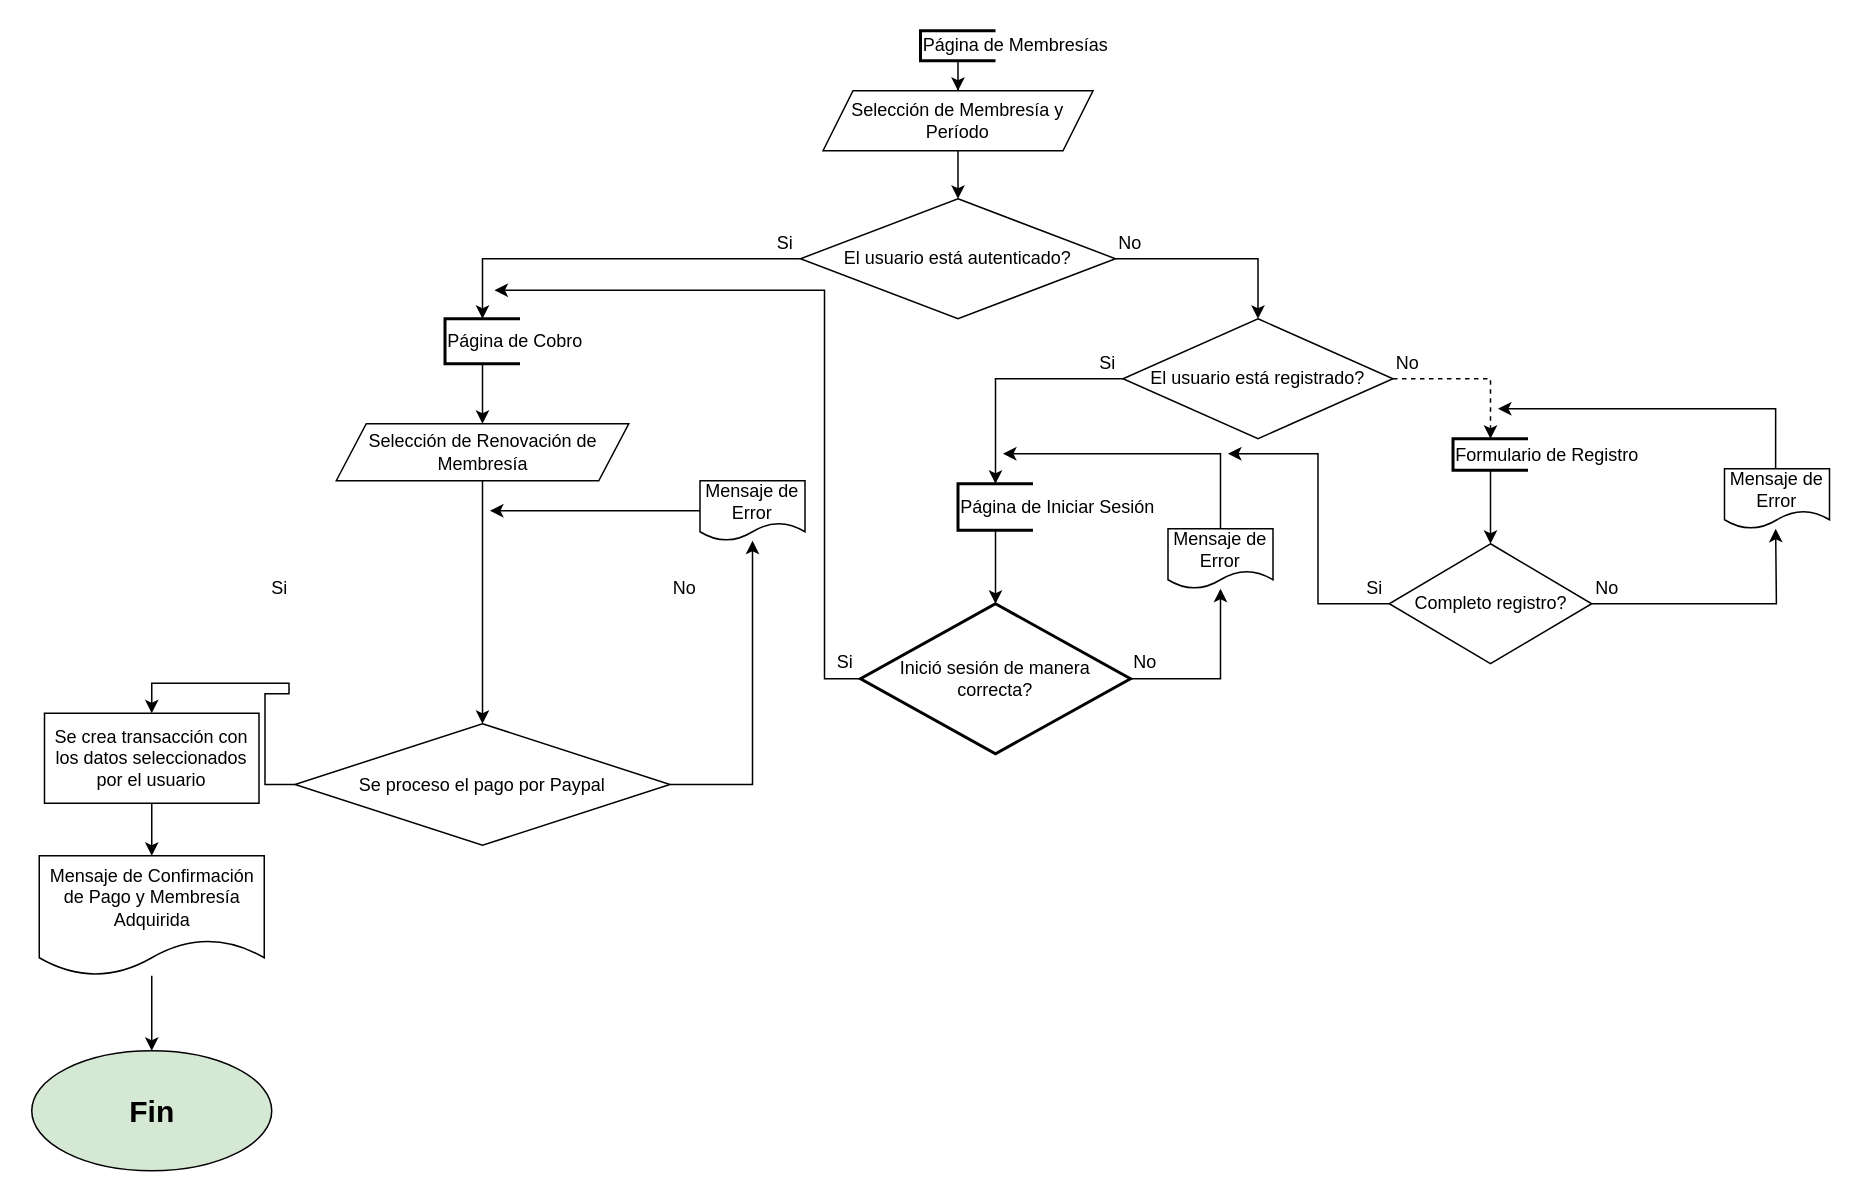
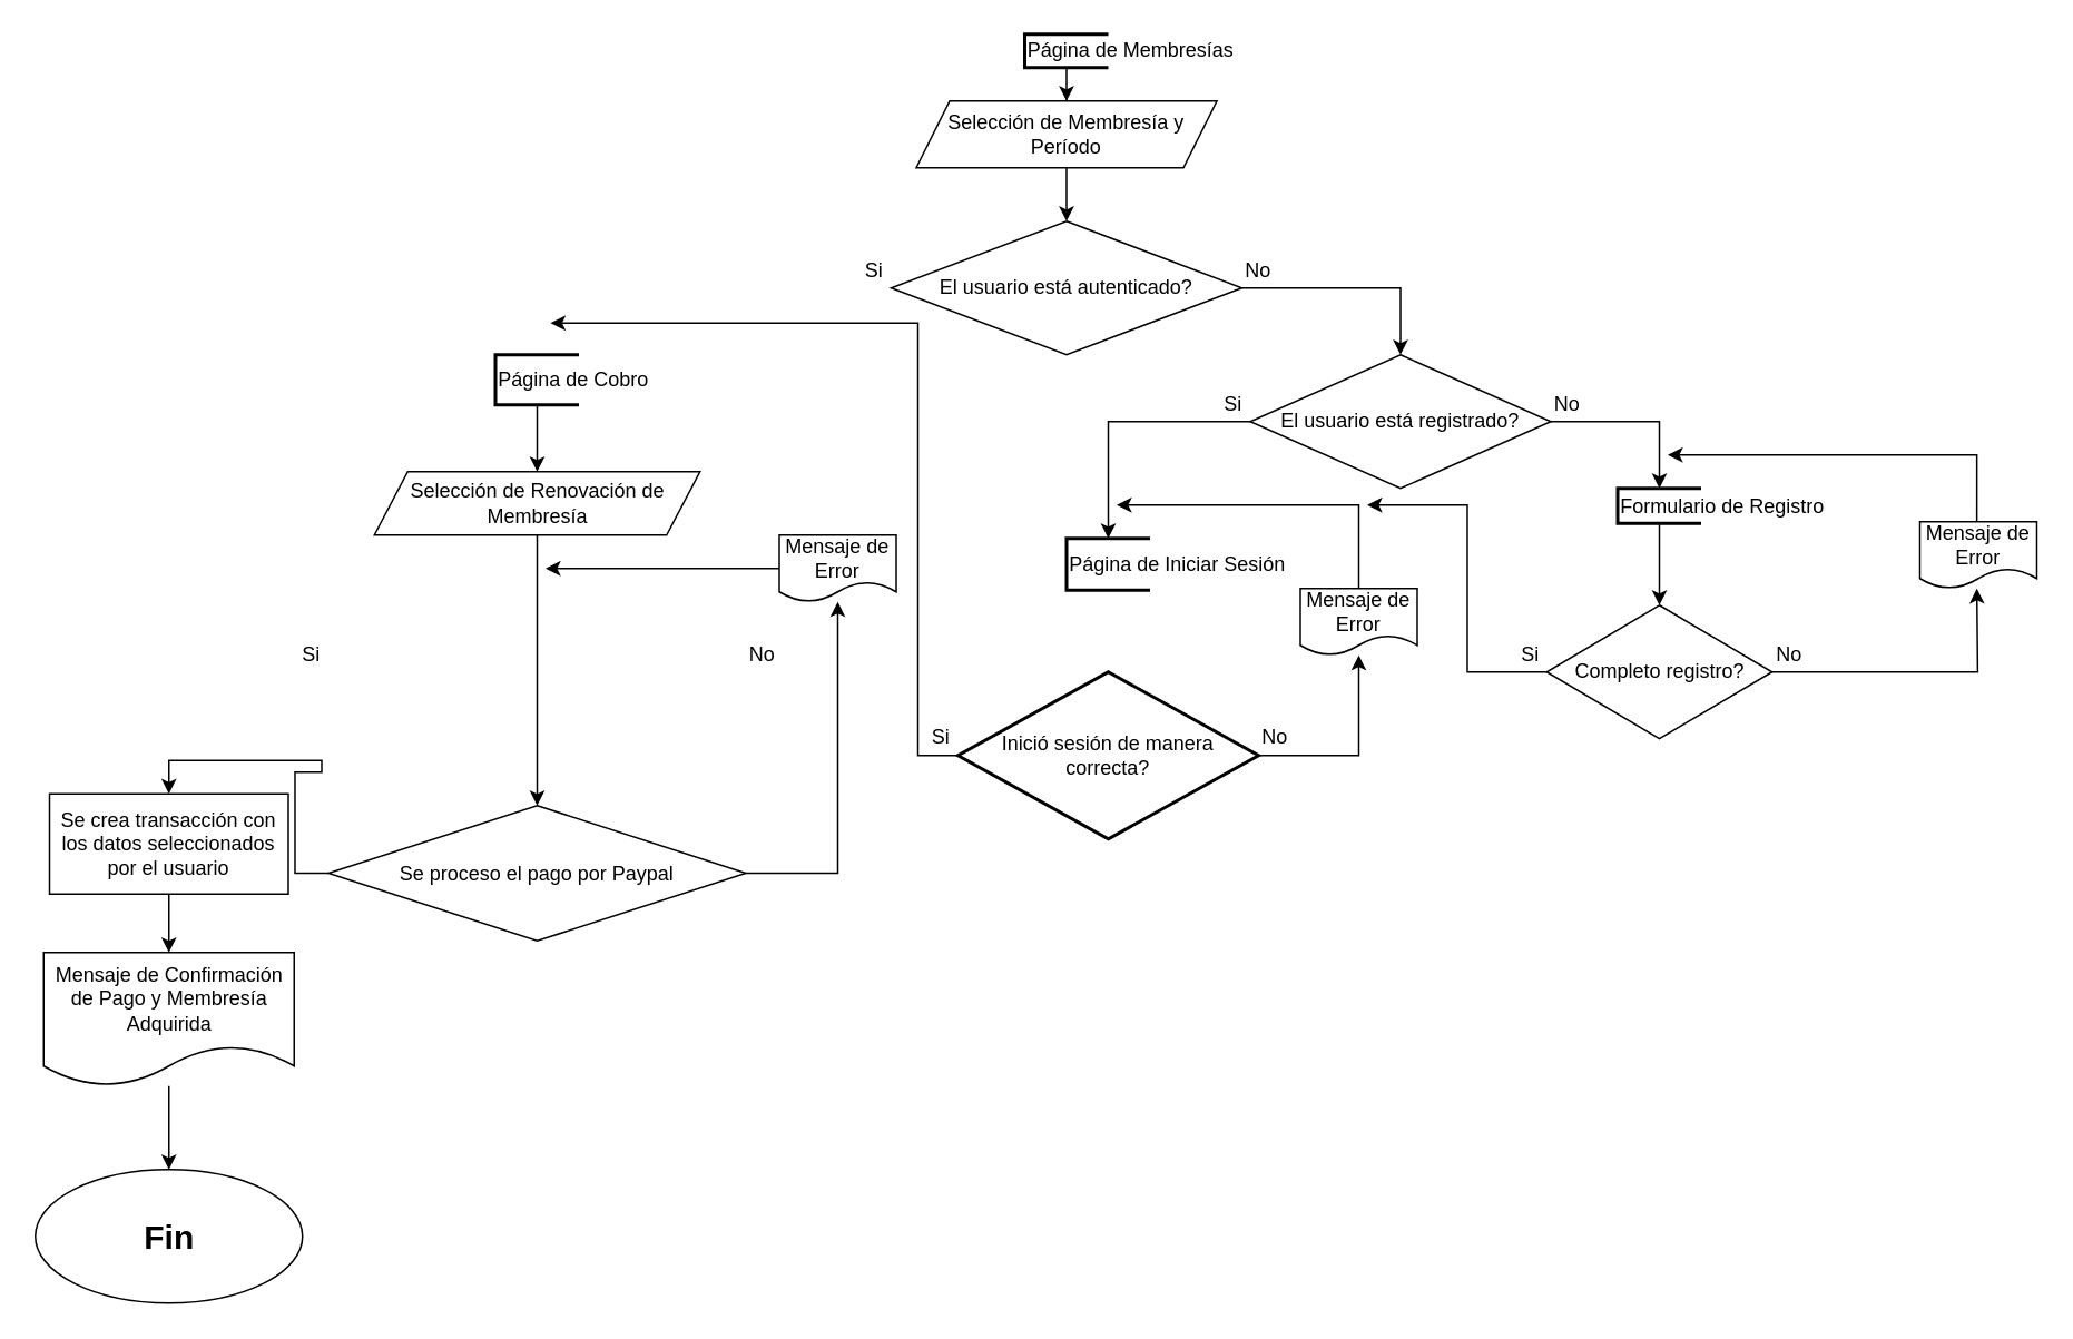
  <mxCell id="0" />
  <mxCell id="1" parent="0" />
  <mxCell id="2" style="edgeStyle=orthogonalEdgeStyle;rounded=0;orthogonalLoop=1;jettySize=auto;html=1;entryX=0.5;entryY=0;entryDx=0;entryDy=0;" parent="1" source="4" target="7" edge="1"><mxGeometry relative="1" as="geometry" /></mxCell>
  <mxCell id="3" style="edgeStyle=orthogonalEdgeStyle;rounded=0;orthogonalLoop=1;jettySize=auto;html=1;entryX=0.5;entryY=0;entryDx=0;entryDy=0;" parent="1" source="43" target="32" edge="1"><mxGeometry relative="1" as="geometry" /></mxCell>
  <mxCell id="4" value="El usuario está autenticado?" style="rhombus;whiteSpace=wrap;html=1;" parent="1" vertex="1"><mxGeometry x="533" y="132" width="210" height="80" as="geometry" /></mxCell>
- <mxCell id="5" style="edgeStyle=orthogonalEdgeStyle;rounded=0;orthogonalLoop=1;jettySize=auto;html=1;entryX=0.5;entryY=0;entryDx=0;entryDy=0;entryPerimeter=0;dashed=1;" parent="1" source="7" target="9" edge="1"><mxGeometry relative="1" as="geometry" /></mxCell>
+ <mxCell id="5" style="edgeStyle=orthogonalEdgeStyle;rounded=0;orthogonalLoop=1;jettySize=auto;html=1;entryX=0.5;entryY=0;entryDx=0;entryDy=0;entryPerimeter=0;" parent="1" source="7" target="9" edge="1"><mxGeometry relative="1" as="geometry" /></mxCell>
  <mxCell id="6" style="edgeStyle=orthogonalEdgeStyle;rounded=0;orthogonalLoop=1;jettySize=auto;html=1;entryX=0.5;entryY=0;entryDx=0;entryDy=0;entryPerimeter=0;" parent="1" source="7" target="18" edge="1"><mxGeometry relative="1" as="geometry" /></mxCell>
  <mxCell id="7" value="El usuario está registrado?" style="rhombus;whiteSpace=wrap;html=1;" parent="1" vertex="1"><mxGeometry x="748" y="212" width="180" height="80" as="geometry" /></mxCell>
  <mxCell id="8" value="" style="edgeStyle=orthogonalEdgeStyle;rounded=0;orthogonalLoop=1;jettySize=auto;html=1;" parent="1" source="9" target="12" edge="1"><mxGeometry relative="1" as="geometry" /></mxCell>
  <mxCell id="9" value="Formulario de Registro" style="strokeWidth=2;html=1;shape=mxgraph.flowchart.annotation_1;align=left;pointerEvents=1;" parent="1" vertex="1"><mxGeometry x="968" y="292" width="50" height="21" as="geometry" /></mxCell>
  <mxCell id="10" style="edgeStyle=orthogonalEdgeStyle;rounded=0;orthogonalLoop=1;jettySize=auto;html=1;" parent="1" source="12" edge="1"><mxGeometry relative="1" as="geometry"><mxPoint x="1183.091" y="352" as="targetPoint" /></mxGeometry></mxCell>
  <mxCell id="11" style="edgeStyle=orthogonalEdgeStyle;rounded=0;orthogonalLoop=1;jettySize=auto;html=1;" parent="1" source="12" edge="1"><mxGeometry relative="1" as="geometry"><mxPoint x="818" y="302" as="targetPoint" /><Array as="points"><mxPoint x="878" y="402" /><mxPoint x="878" y="302" /></Array></mxGeometry></mxCell>
  <mxCell id="12" value="Completo registro?" style="rhombus;whiteSpace=wrap;html=1;" parent="1" vertex="1"><mxGeometry x="925.5" y="362" width="135" height="80" as="geometry" /></mxCell>
  <mxCell id="13" value="No" style="text;html=1;strokeColor=none;fillColor=none;align=center;verticalAlign=middle;whiteSpace=wrap;rounded=0;" parent="1" vertex="1"><mxGeometry x="743" y="152" width="20" height="20" as="geometry" /></mxCell>
  <mxCell id="14" style="edgeStyle=orthogonalEdgeStyle;rounded=0;orthogonalLoop=1;jettySize=auto;html=1;" parent="1" edge="1"><mxGeometry relative="1" as="geometry"><mxPoint x="998" y="272" as="targetPoint" /><mxPoint x="1183.091" y="312" as="sourcePoint" /><Array as="points"><mxPoint x="1183" y="272" /></Array></mxGeometry></mxCell>
  <mxCell id="15" value="Mensaje de Error" style="shape=document;whiteSpace=wrap;html=1;boundedLbl=1;" parent="1" vertex="1"><mxGeometry x="1149" y="312" width="70" height="40" as="geometry" /></mxCell>
  <mxCell id="16" value="No" style="text;html=1;strokeColor=none;fillColor=none;align=center;verticalAlign=middle;whiteSpace=wrap;rounded=0;" parent="1" vertex="1"><mxGeometry x="1060.5" y="382" width="20" height="20" as="geometry" /></mxCell>
- <mxCell id="17" value="" style="edgeStyle=orthogonalEdgeStyle;rounded=0;orthogonalLoop=1;jettySize=auto;html=1;" parent="1" source="18" target="21" edge="1"><mxGeometry relative="1" as="geometry" /></mxCell>
  <mxCell id="18" value="Página de Iniciar Sesión" style="strokeWidth=2;html=1;shape=mxgraph.flowchart.annotation_1;align=left;pointerEvents=1;" parent="1" vertex="1"><mxGeometry x="638" y="322" width="50" height="31" as="geometry" /></mxCell>
  <mxCell id="19" style="edgeStyle=orthogonalEdgeStyle;rounded=0;orthogonalLoop=1;jettySize=auto;html=1;" parent="1" source="21" target="23" edge="1"><mxGeometry relative="1" as="geometry" /></mxCell>
  <mxCell id="20" style="edgeStyle=orthogonalEdgeStyle;rounded=0;orthogonalLoop=1;jettySize=auto;html=1;" parent="1" source="21" edge="1"><mxGeometry relative="1" as="geometry"><mxPoint x="329" y="193" as="targetPoint" /><Array as="points"><mxPoint x="549" y="452" /><mxPoint x="549" y="193" /></Array></mxGeometry></mxCell>
  <mxCell id="21" value="Inició sesión de manera correcta?" style="strokeWidth=2;html=1;shape=mxgraph.flowchart.decision;whiteSpace=wrap;align=center;verticalAlign=middle;fontSize=12;" parent="1" vertex="1"><mxGeometry x="573" y="402" width="180" height="100" as="geometry" /></mxCell>
  <mxCell id="22" style="edgeStyle=orthogonalEdgeStyle;rounded=0;orthogonalLoop=1;jettySize=auto;html=1;" parent="1" source="23" edge="1"><mxGeometry relative="1" as="geometry"><mxPoint x="668" y="302" as="targetPoint" /><Array as="points"><mxPoint x="813" y="302" /><mxPoint x="668" y="302" /></Array></mxGeometry></mxCell>
  <mxCell id="23" value="Mensaje de Error" style="shape=document;whiteSpace=wrap;html=1;boundedLbl=1;" parent="1" vertex="1"><mxGeometry x="778" y="352" width="70" height="40" as="geometry" /></mxCell>
  <mxCell id="24" value="No" style="text;html=1;strokeColor=none;fillColor=none;align=center;verticalAlign=middle;whiteSpace=wrap;rounded=0;" parent="1" vertex="1"><mxGeometry x="928" y="232" width="20" height="20" as="geometry" /></mxCell>
  <mxCell id="25" value="No" style="text;html=1;strokeColor=none;fillColor=none;align=center;verticalAlign=middle;whiteSpace=wrap;rounded=0;" parent="1" vertex="1"><mxGeometry x="753" y="431" width="20" height="20" as="geometry" /></mxCell>
  <mxCell id="26" value="Si" style="text;html=1;strokeColor=none;fillColor=none;align=center;verticalAlign=middle;whiteSpace=wrap;rounded=0;" parent="1" vertex="1"><mxGeometry x="905.5" y="382" width="20" height="20" as="geometry" /></mxCell>
  <mxCell id="27" value="Si" style="text;html=1;strokeColor=none;fillColor=none;align=center;verticalAlign=middle;whiteSpace=wrap;rounded=0;" parent="1" vertex="1"><mxGeometry x="728" y="232" width="20" height="20" as="geometry" /></mxCell>
  <mxCell id="28" value="" style="edgeStyle=orthogonalEdgeStyle;rounded=0;orthogonalLoop=1;jettySize=auto;html=1;" parent="1" source="29" target="41" edge="1"><mxGeometry relative="1" as="geometry" /></mxCell>
  <mxCell id="29" value="Página de Membresías" style="strokeWidth=2;html=1;shape=mxgraph.flowchart.annotation_1;align=left;pointerEvents=1;" parent="1" vertex="1"><mxGeometry x="613" y="20" width="50" height="20" as="geometry" /></mxCell>
  <mxCell id="30" style="edgeStyle=orthogonalEdgeStyle;rounded=0;orthogonalLoop=1;jettySize=auto;html=1;" parent="1" source="32" target="36" edge="1"><mxGeometry relative="1" as="geometry" /></mxCell>
  <mxCell id="31" style="edgeStyle=orthogonalEdgeStyle;rounded=0;orthogonalLoop=1;jettySize=auto;html=1;entryX=0.5;entryY=0;entryDx=0;entryDy=0;" parent="1" source="32" target="45" edge="1"><mxGeometry relative="1" as="geometry" /></mxCell>
  <mxCell id="32" value="Se proceso el pago por Paypal" style="rhombus;whiteSpace=wrap;html=1;" parent="1" vertex="1"><mxGeometry x="196" y="482" width="250" height="81" as="geometry" /></mxCell>
- <mxCell id="33" value="" style="edgeStyle=orthogonalEdgeStyle;rounded=0;orthogonalLoop=1;jettySize=auto;html=1;entryX=0.5;entryY=0;entryDx=0;entryDy=0;" parent="1" source="4" target="34" edge="1"><mxGeometry relative="1" as="geometry"><mxPoint x="533" y="172" as="sourcePoint" /><mxPoint x="284" y="292" as="targetPoint" /></mxGeometry></mxCell>
  <mxCell id="34" value="Página de Cobro" style="strokeWidth=2;html=1;shape=mxgraph.flowchart.annotation_1;align=left;pointerEvents=1;" parent="1" vertex="1"><mxGeometry x="296" y="212" width="50" height="30" as="geometry" /></mxCell>
  <mxCell id="35" style="edgeStyle=orthogonalEdgeStyle;rounded=0;orthogonalLoop=1;jettySize=auto;html=1;" parent="1" source="36" edge="1"><mxGeometry relative="1" as="geometry"><mxPoint x="326" y="340" as="targetPoint" /></mxGeometry></mxCell>
  <mxCell id="36" value="Mensaje de Error" style="shape=document;whiteSpace=wrap;html=1;boundedLbl=1;" parent="1" vertex="1"><mxGeometry x="466" y="320" width="70" height="40" as="geometry" /></mxCell>
  <mxCell id="37" value="No" style="text;html=1;strokeColor=none;fillColor=none;align=center;verticalAlign=middle;whiteSpace=wrap;rounded=0;" parent="1" vertex="1"><mxGeometry x="446" y="382" width="20" height="20" as="geometry" /></mxCell>
  <mxCell id="38" value="Si" style="text;html=1;strokeColor=none;fillColor=none;align=center;verticalAlign=middle;whiteSpace=wrap;rounded=0;" parent="1" vertex="1"><mxGeometry x="513" y="152" width="20" height="20" as="geometry" /></mxCell>
  <mxCell id="39" value="Si" style="text;html=1;strokeColor=none;fillColor=none;align=center;verticalAlign=middle;whiteSpace=wrap;rounded=0;" parent="1" vertex="1"><mxGeometry x="176" y="382" width="20" height="20" as="geometry" /></mxCell>
  <mxCell id="40" style="edgeStyle=orthogonalEdgeStyle;rounded=0;orthogonalLoop=1;jettySize=auto;html=1;entryX=0.5;entryY=0;entryDx=0;entryDy=0;" parent="1" source="41" target="4" edge="1"><mxGeometry relative="1" as="geometry" /></mxCell>
  <mxCell id="41" value="Selección de Membresía y Período" style="shape=parallelogram;perimeter=parallelogramPerimeter;whiteSpace=wrap;html=1;fixedSize=1;" parent="1" vertex="1"><mxGeometry x="548" y="60" width="180" height="40" as="geometry" /></mxCell>
  <mxCell id="42" value="" style="edgeStyle=orthogonalEdgeStyle;rounded=0;orthogonalLoop=1;jettySize=auto;html=1;entryX=0.5;entryY=0;entryDx=0;entryDy=0;" parent="1" source="34" target="43" edge="1"><mxGeometry relative="1" as="geometry"><mxPoint x="321" y="242" as="sourcePoint" /><mxPoint x="321" y="412" as="targetPoint" /></mxGeometry></mxCell>
  <mxCell id="43" value="Selección de Renovación de Membresía" style="shape=parallelogram;perimeter=parallelogramPerimeter;whiteSpace=wrap;html=1;fixedSize=1;" parent="1" vertex="1"><mxGeometry x="223.5" y="282" width="195" height="38" as="geometry" /></mxCell>
  <mxCell id="44" value="" style="edgeStyle=orthogonalEdgeStyle;rounded=0;orthogonalLoop=1;jettySize=auto;html=1;" parent="1" source="45" target="47" edge="1"><mxGeometry relative="1" as="geometry" /></mxCell>
  <mxCell id="45" value="Se crea transacción con los datos seleccionados por el usuario" style="rounded=0;whiteSpace=wrap;html=1;" parent="1" vertex="1"><mxGeometry x="29" y="475" width="143" height="60" as="geometry" /></mxCell>
  <mxCell id="46" style="edgeStyle=orthogonalEdgeStyle;rounded=0;orthogonalLoop=1;jettySize=auto;html=1;" parent="1" source="47" target="48" edge="1"><mxGeometry relative="1" as="geometry" /></mxCell>
  <mxCell id="47" value="Mensaje de Confirmación de Pago y Membresía Adquirida" style="shape=document;whiteSpace=wrap;html=1;boundedLbl=1;" parent="1" vertex="1"><mxGeometry x="25.5" y="570" width="150" height="80" as="geometry" /></mxCell>
- <mxCell id="48" value="Fin" style="ellipse;whiteSpace=wrap;html=1;fontSize=20;fontStyle=1;fillColor=#d5e8d4;" parent="1" vertex="1"><mxGeometry x="20.5" y="700" width="160" height="80" as="geometry" /></mxCell>
+ <mxCell id="48" value="Fin" style="ellipse;whiteSpace=wrap;html=1;fontSize=20;fontStyle=1" parent="1" vertex="1"><mxGeometry x="20.5" y="700" width="160" height="80" as="geometry" /></mxCell>
  <mxCell id="49" value="Si" style="text;html=1;strokeColor=none;fillColor=none;align=center;verticalAlign=middle;whiteSpace=wrap;rounded=0;" parent="1" vertex="1"><mxGeometry x="553" y="431" width="20" height="20" as="geometry" /></mxCell>
